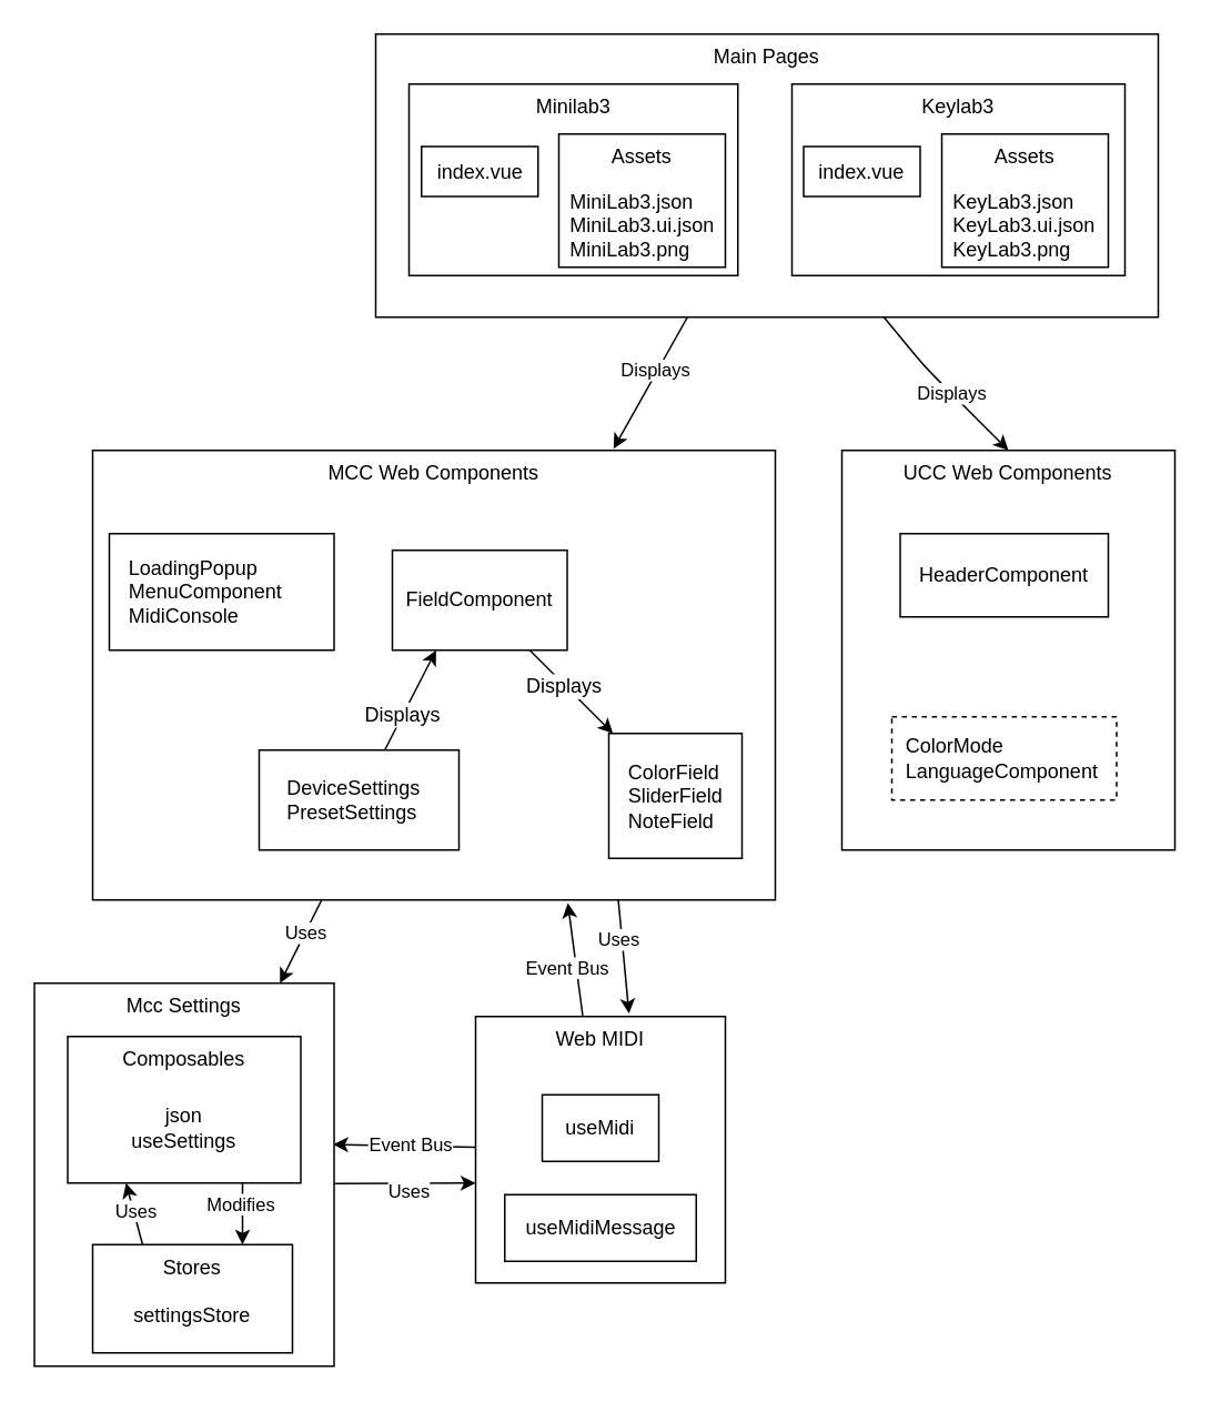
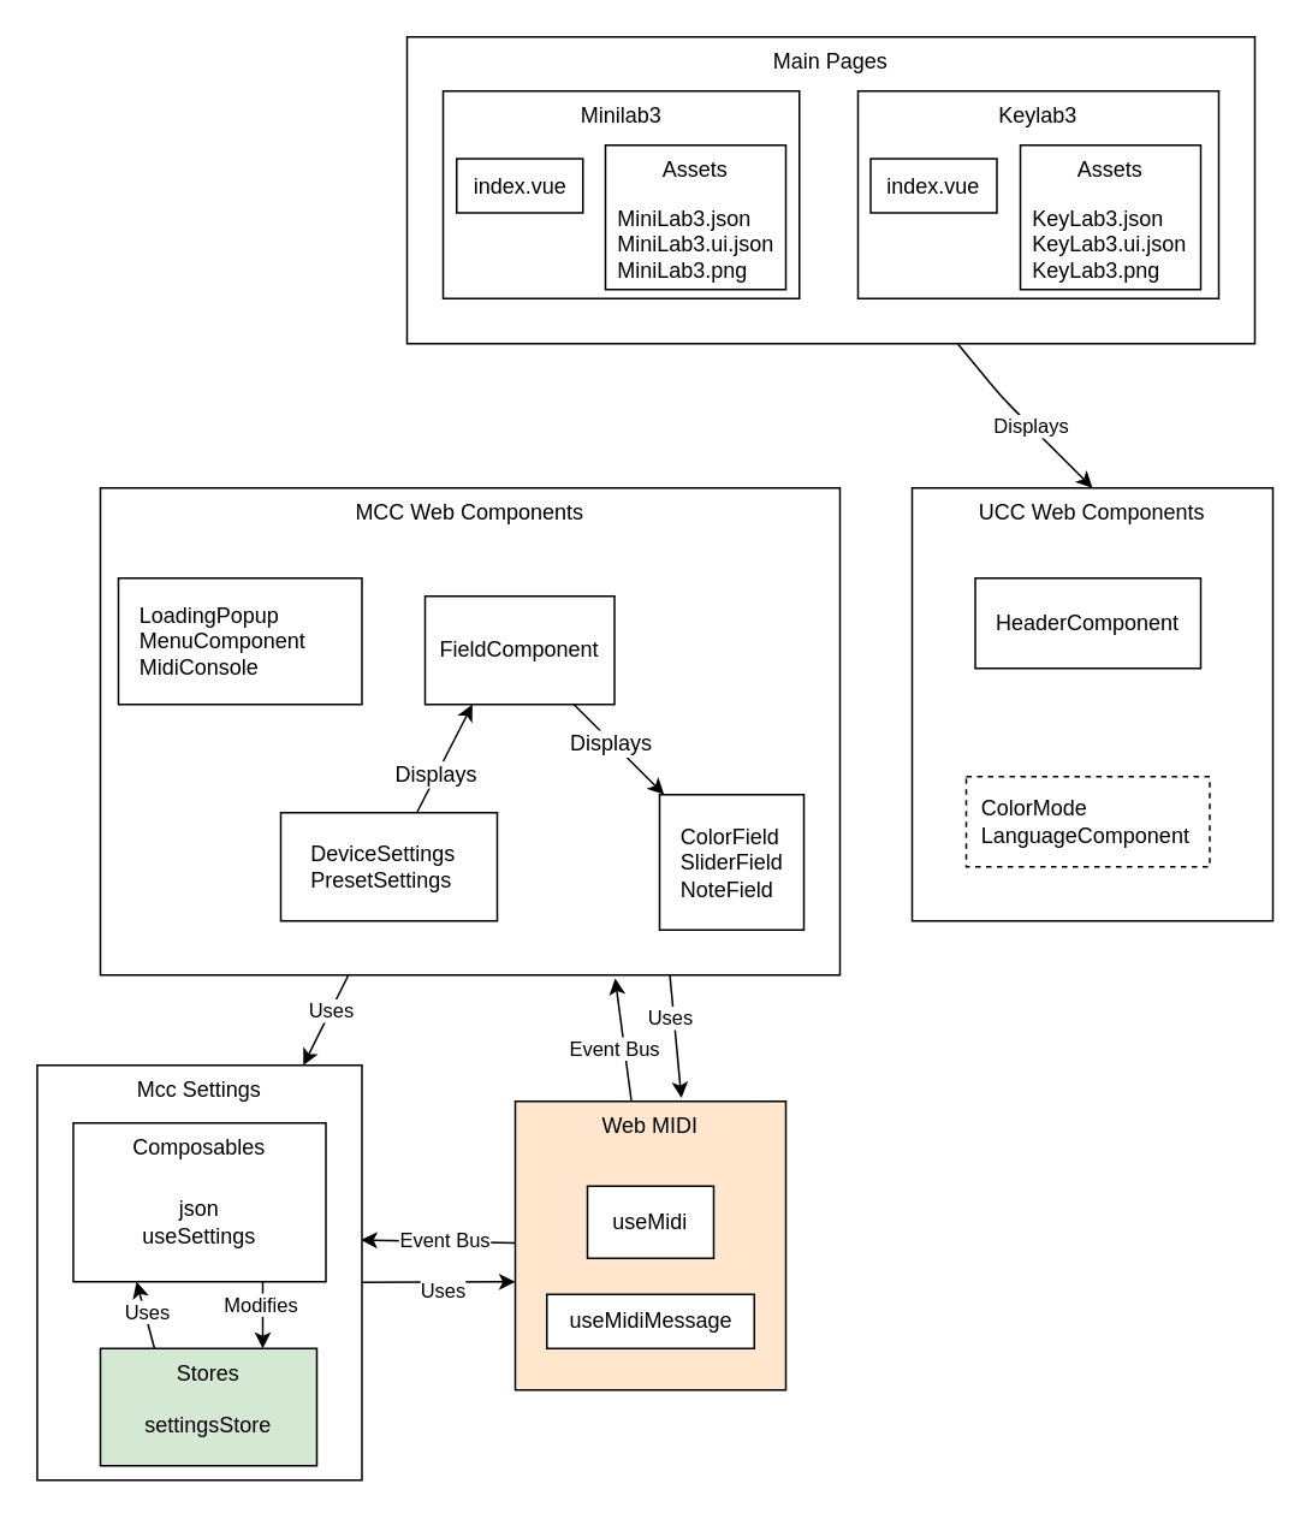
  <mxCell id="0" />
  <mxCell id="1" parent="0" />
- <mxCell id="2" style="edgeStyle=none;html=1;entryX=0.763;entryY=-0.004;entryDx=0;entryDy=0;endArrow=classic;endFill=1;entryPerimeter=0;" parent="1" source="6" target="17" edge="1"><mxGeometry relative="1" as="geometry" /></mxCell>
- <mxCell id="3" value="Displays" style="edgeLabel;html=1;align=center;verticalAlign=middle;resizable=0;points=[];" parent="2" vertex="1" connectable="0"><mxGeometry x="-0.193" y="-2" relative="1" as="geometry"><mxPoint as="offset" /></mxGeometry></mxCell>
  <mxCell id="4" style="edgeStyle=none;html=1;entryX=0.5;entryY=0;entryDx=0;entryDy=0;endArrow=classic;endFill=1;" parent="1" source="6" target="43" edge="1"><mxGeometry relative="1" as="geometry"><Array as="points"><mxPoint x="555" y="220" /></Array></mxGeometry></mxCell>
  <mxCell id="5" value="Displays" style="edgeLabel;html=1;align=center;verticalAlign=middle;resizable=0;points=[];" parent="4" vertex="1" connectable="0"><mxGeometry x="0.107" relative="1" as="geometry"><mxPoint as="offset" /></mxGeometry></mxCell>
  <mxCell id="6" value="Main Pages" style="whiteSpace=wrap;html=1;verticalAlign=top;" parent="1" vertex="1"><mxGeometry x="225" y="20" width="470" height="170" as="geometry" /></mxCell>
  <mxCell id="7" style="edgeStyle=none;html=1;entryX=0.997;entryY=0.421;entryDx=0;entryDy=0;entryPerimeter=0;" parent="1" source="11" target="14" edge="1"><mxGeometry relative="1" as="geometry" /></mxCell>
  <mxCell id="8" value="Event Bus" style="edgeLabel;html=1;align=center;verticalAlign=middle;resizable=0;points=[];" parent="7" vertex="1" connectable="0"><mxGeometry x="-0.365" y="1" relative="1" as="geometry"><mxPoint x="-12" y="-2" as="offset" /></mxGeometry></mxCell>
  <mxCell id="9" style="edgeStyle=none;html=1;entryX=0.696;entryY=1.007;entryDx=0;entryDy=0;entryPerimeter=0;" parent="1" source="11" target="17" edge="1"><mxGeometry relative="1" as="geometry"><mxPoint x="320" y="545" as="targetPoint" /></mxGeometry></mxCell>
  <mxCell id="10" value="Event Bus" style="edgeLabel;html=1;align=center;verticalAlign=middle;resizable=0;points=[];" parent="9" vertex="1" connectable="0"><mxGeometry x="-0.491" y="-1" relative="1" as="geometry"><mxPoint x="-9" y="-13" as="offset" /></mxGeometry></mxCell>
- <mxCell id="11" value="Web MIDI" style="whiteSpace=wrap;html=1;verticalAlign=top;" parent="1" vertex="1"><mxGeometry x="285" y="610" width="150" height="160" as="geometry" /></mxCell>
+ <mxCell id="11" value="Web MIDI" style="whiteSpace=wrap;html=1;verticalAlign=top;fillColor=#ffe6cc;" parent="1" vertex="1"><mxGeometry x="285" y="610" width="150" height="160" as="geometry" /></mxCell>
  <mxCell id="12" style="edgeStyle=none;html=1;exitX=0.999;exitY=0.523;exitDx=0;exitDy=0;exitPerimeter=0;" parent="1" source="14" edge="1"><mxGeometry relative="1" as="geometry"><mxPoint x="205" y="710" as="sourcePoint" /><mxPoint x="285" y="710" as="targetPoint" /></mxGeometry></mxCell>
  <mxCell id="13" value="Uses" style="edgeLabel;html=1;align=center;verticalAlign=middle;resizable=0;points=[];" parent="12" vertex="1" connectable="0"><mxGeometry x="-0.359" y="-1" relative="1" as="geometry"><mxPoint x="18" y="3" as="offset" /></mxGeometry></mxCell>
  <mxCell id="14" value="Mcc Settings" style="whiteSpace=wrap;html=1;verticalAlign=top;" parent="1" vertex="1"><mxGeometry x="20" y="590" width="180" height="230" as="geometry" /></mxCell>
  <mxCell id="15" style="edgeStyle=none;html=1;" parent="1" source="17" target="14" edge="1"><mxGeometry relative="1" as="geometry" /></mxCell>
  <mxCell id="16" value="Uses" style="edgeLabel;html=1;align=center;verticalAlign=middle;resizable=0;points=[];" parent="15" vertex="1" connectable="0"><mxGeometry x="-0.386" y="4" relative="1" as="geometry"><mxPoint x="-6" y="3" as="offset" /></mxGeometry></mxCell>
  <mxCell id="17" value="MCC Web Components&lt;br&gt;" style="whiteSpace=wrap;html=1;verticalAlign=top;" parent="1" vertex="1"><mxGeometry x="55" y="270" width="410" height="270" as="geometry" /></mxCell>
  <mxCell id="18" style="edgeStyle=none;html=1;entryX=0.75;entryY=0;entryDx=0;entryDy=0;exitX=0.75;exitY=1;exitDx=0;exitDy=0;" parent="1" source="20" target="23" edge="1"><mxGeometry relative="1" as="geometry" /></mxCell>
  <mxCell id="19" value="Modifies" style="edgeLabel;html=1;align=center;verticalAlign=middle;resizable=0;points=[];" parent="18" vertex="1" connectable="0"><mxGeometry x="-0.33" y="-2" relative="1" as="geometry"><mxPoint as="offset" /></mxGeometry></mxCell>
  <mxCell id="20" value="Composables" style="whiteSpace=wrap;html=1;verticalAlign=top;" parent="1" vertex="1"><mxGeometry x="40" y="622" width="140" height="88" as="geometry" /></mxCell>
  <mxCell id="21" style="edgeStyle=none;html=1;entryX=0.25;entryY=1;entryDx=0;entryDy=0;exitX=0.25;exitY=0;exitDx=0;exitDy=0;" parent="1" source="23" target="20" edge="1"><mxGeometry relative="1" as="geometry"><Array as="points" /></mxGeometry></mxCell>
  <mxCell id="22" value="Uses" style="edgeLabel;html=1;align=center;verticalAlign=middle;resizable=0;points=[];" parent="21" vertex="1" connectable="0"><mxGeometry x="0.1" y="-1" relative="1" as="geometry"><mxPoint as="offset" /></mxGeometry></mxCell>
- <mxCell id="23" value="Stores&lt;br&gt;" style="whiteSpace=wrap;html=1;verticalAlign=top;" parent="1" vertex="1"><mxGeometry x="55" y="747" width="120" height="65" as="geometry" /></mxCell>
+ <mxCell id="23" value="Stores&lt;br&gt;" style="whiteSpace=wrap;html=1;verticalAlign=top;fillColor=#d5e8d4;" parent="1" vertex="1"><mxGeometry x="55" y="747" width="120" height="65" as="geometry" /></mxCell>
  <mxCell id="24" value="Minilab3" style="whiteSpace=wrap;html=1;verticalAlign=top;" parent="1" vertex="1"><mxGeometry x="245" y="50" width="197.5" height="115" as="geometry" /></mxCell>
  <mxCell id="25" value="index.vue" style="text;strokeColor=default;align=center;fillColor=none;html=1;verticalAlign=middle;whiteSpace=wrap;rounded=0;" parent="1" vertex="1"><mxGeometry x="252.5" y="87.5" width="70" height="30" as="geometry" /></mxCell>
  <mxCell id="26" value="settingsStore" style="text;strokeColor=none;align=center;fillColor=none;html=1;verticalAlign=middle;whiteSpace=wrap;rounded=0;" parent="1" vertex="1"><mxGeometry x="65" y="767" width="100" height="45" as="geometry" /></mxCell>
  <mxCell id="27" value="" style="whiteSpace=wrap;html=1;strokeWidth=1;fontSize=12;verticalAlign=top;" parent="1" vertex="1"><mxGeometry x="365" y="440" width="80" height="75" as="geometry" /></mxCell>
  <mxCell id="28" value="ColorField&lt;br style=&quot;font-size: 12px;&quot;&gt;SliderField&lt;br style=&quot;font-size: 12px;&quot;&gt;NoteField" style="text;strokeColor=none;align=left;fillColor=none;html=1;verticalAlign=top;whiteSpace=wrap;rounded=0;spacingTop=0;fontSize=12;spacing=2;strokeWidth=1;" parent="1" vertex="1"><mxGeometry x="375" y="450" width="60" height="60" as="geometry" /></mxCell>
  <mxCell id="29" style="edgeStyle=none;html=1;fontSize=12;" parent="1" source="31" target="27" edge="1"><mxGeometry relative="1" as="geometry" /></mxCell>
  <mxCell id="30" value="Displays" style="edgeLabel;html=1;align=center;verticalAlign=middle;resizable=0;points=[];fontSize=12;" parent="29" vertex="1" connectable="0"><mxGeometry x="-0.166" y="-1" relative="1" as="geometry"><mxPoint as="offset" /></mxGeometry></mxCell>
  <mxCell id="31" value="FieldComponent" style="whiteSpace=wrap;html=1;strokeWidth=1;fontSize=12;verticalAlign=middle;" parent="1" vertex="1"><mxGeometry x="235" y="330" width="105" height="60" as="geometry" /></mxCell>
  <mxCell id="32" style="edgeStyle=none;html=1;entryX=0.25;entryY=1;entryDx=0;entryDy=0;fontSize=12;" parent="1" source="34" target="31" edge="1"><mxGeometry relative="1" as="geometry" /></mxCell>
  <mxCell id="33" value="Displays" style="edgeLabel;html=1;align=center;verticalAlign=middle;resizable=0;points=[];fontSize=12;" parent="32" vertex="1" connectable="0"><mxGeometry x="-0.279" y="1" relative="1" as="geometry"><mxPoint as="offset" /></mxGeometry></mxCell>
  <mxCell id="34" value="" style="whiteSpace=wrap;html=1;strokeWidth=1;fontSize=12;verticalAlign=top;" parent="1" vertex="1"><mxGeometry x="155" y="450" width="120" height="60" as="geometry" /></mxCell>
  <mxCell id="35" value="&lt;div style=&quot;&quot;&gt;&lt;span style=&quot;background-color: initial;&quot;&gt;DeviceSettings&lt;/span&gt;&lt;/div&gt;&lt;span style=&quot;&quot;&gt;PresetSettings&lt;/span&gt;&lt;span style=&quot;&quot;&gt;&lt;br&gt;&lt;/span&gt;" style="text;strokeColor=none;align=left;fillColor=none;html=1;verticalAlign=middle;whiteSpace=wrap;rounded=0;strokeWidth=1;fontSize=12;" parent="1" vertex="1"><mxGeometry x="170" y="465" width="90" height="30" as="geometry" /></mxCell>
  <mxCell id="36" value="" style="whiteSpace=wrap;html=1;strokeWidth=1;fontSize=12;" parent="1" vertex="1"><mxGeometry x="65" y="320" width="135" height="70" as="geometry" /></mxCell>
  <mxCell id="37" value="LoadingPopup&lt;br style=&quot;font-size: 12px;&quot;&gt;MenuComponent&lt;br style=&quot;font-size: 12px;&quot;&gt;MidiConsole" style="text;strokeColor=none;align=left;fillColor=none;html=1;verticalAlign=top;whiteSpace=wrap;rounded=0;spacingTop=0;fontSize=12;spacing=2;strokeWidth=1;" parent="1" vertex="1"><mxGeometry x="75" y="327.25" width="125" height="50" as="geometry" /></mxCell>
  <mxCell id="38" value="useMidi" style="whiteSpace=wrap;html=1;strokeWidth=1;fontSize=12;" parent="1" vertex="1"><mxGeometry x="325" y="657" width="70" height="40" as="geometry" /></mxCell>
- <mxCell id="39" value="useMidiMessage" style="whiteSpace=wrap;html=1;strokeWidth=1;fontSize=12;" parent="1" vertex="1"><mxGeometry x="302.5" y="717" width="115" height="40" as="geometry" /></mxCell>
+ <mxCell id="39" value="useMidiMessage" style="whiteSpace=wrap;html=1;strokeWidth=1;fontSize=12;" parent="1" vertex="1"><mxGeometry x="302.5" y="717" width="115" height="30" as="geometry" /></mxCell>
  <mxCell id="40" value="json&lt;br&gt;useSettings" style="whiteSpace=wrap;html=1;strokeWidth=1;fontSize=12;strokeColor=none;" parent="1" vertex="1"><mxGeometry x="55" y="657" width="110" height="40" as="geometry" /></mxCell>
  <mxCell id="41" style="edgeStyle=none;html=1;entryX=0.614;entryY=-0.011;entryDx=0;entryDy=0;entryPerimeter=0;exitX=0.77;exitY=1;exitDx=0;exitDy=0;exitPerimeter=0;" parent="1" source="17" target="11" edge="1"><mxGeometry relative="1" as="geometry"><mxPoint x="272.5" y="550" as="sourcePoint" /><mxPoint x="225" y="607" as="targetPoint" /></mxGeometry></mxCell>
  <mxCell id="42" value="Uses" style="edgeLabel;html=1;align=center;verticalAlign=middle;resizable=0;points=[];" parent="41" vertex="1" connectable="0"><mxGeometry x="-0.386" y="4" relative="1" as="geometry"><mxPoint x="-6" y="3" as="offset" /></mxGeometry></mxCell>
  <mxCell id="43" value="UCC Web Components" style="whiteSpace=wrap;html=1;verticalAlign=top;" parent="1" vertex="1"><mxGeometry x="505" y="270" width="200" height="240" as="geometry" /></mxCell>
  <mxCell id="44" value="HeaderComponent" style="whiteSpace=wrap;html=1;strokeWidth=1;fontSize=12;" parent="1" vertex="1"><mxGeometry x="540" y="320" width="125" height="50" as="geometry" /></mxCell>
  <mxCell id="45" value="Keylab3" style="whiteSpace=wrap;html=1;verticalAlign=top;" parent="1" vertex="1"><mxGeometry x="475" y="50" width="200" height="115" as="geometry" /></mxCell>
  <mxCell id="46" value="Assets" style="text;strokeColor=default;align=center;fillColor=none;html=1;verticalAlign=top;whiteSpace=wrap;rounded=0;" parent="1" vertex="1"><mxGeometry x="335" y="80" width="100" height="80" as="geometry" /></mxCell>
  <mxCell id="47" value="MiniLab3.json&lt;br&gt;MiniLab3.ui.json&lt;br&gt;MiniLab3.png" style="text;html=1;align=left;verticalAlign=middle;resizable=0;points=[];autosize=1;strokeColor=none;fillColor=none;" parent="1" vertex="1"><mxGeometry x="340" y="105" width="110" height="60" as="geometry" /></mxCell>
  <mxCell id="48" value="index.vue" style="text;strokeColor=default;align=center;fillColor=none;html=1;verticalAlign=middle;whiteSpace=wrap;rounded=0;" parent="1" vertex="1"><mxGeometry x="482" y="87.5" width="70" height="30" as="geometry" /></mxCell>
  <mxCell id="49" value="Assets" style="text;strokeColor=default;align=center;fillColor=none;html=1;verticalAlign=top;whiteSpace=wrap;rounded=0;" parent="1" vertex="1"><mxGeometry x="565" y="80" width="100" height="80" as="geometry" /></mxCell>
  <mxCell id="50" value="KeyLab3.json&lt;br&gt;KeyLab3.ui.json&lt;br&gt;KeyLab3.png" style="text;html=1;align=left;verticalAlign=middle;resizable=0;points=[];autosize=1;strokeColor=none;fillColor=none;" parent="1" vertex="1"><mxGeometry x="570" y="105" width="110" height="60" as="geometry" /></mxCell>
  <mxCell id="51" value="&amp;nbsp; ColorMode&lt;br&gt;&amp;nbsp; LanguageComponent" style="whiteSpace=wrap;html=1;strokeWidth=1;fontSize=12;align=left;dashed=1;" parent="1" vertex="1"><mxGeometry x="535" y="430" width="135" height="50" as="geometry" /></mxCell>
